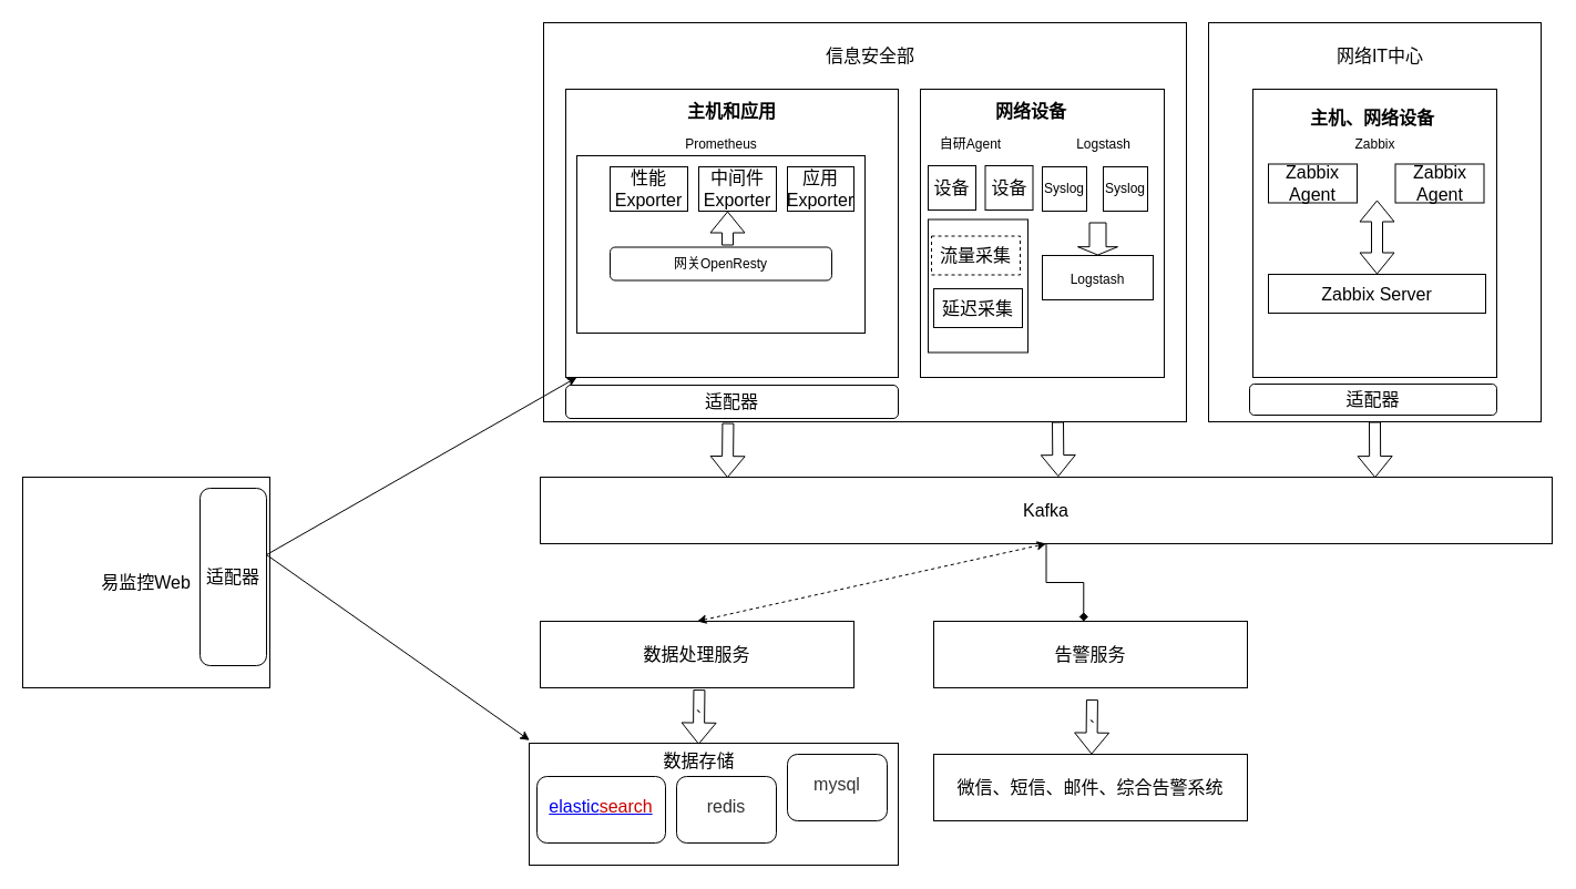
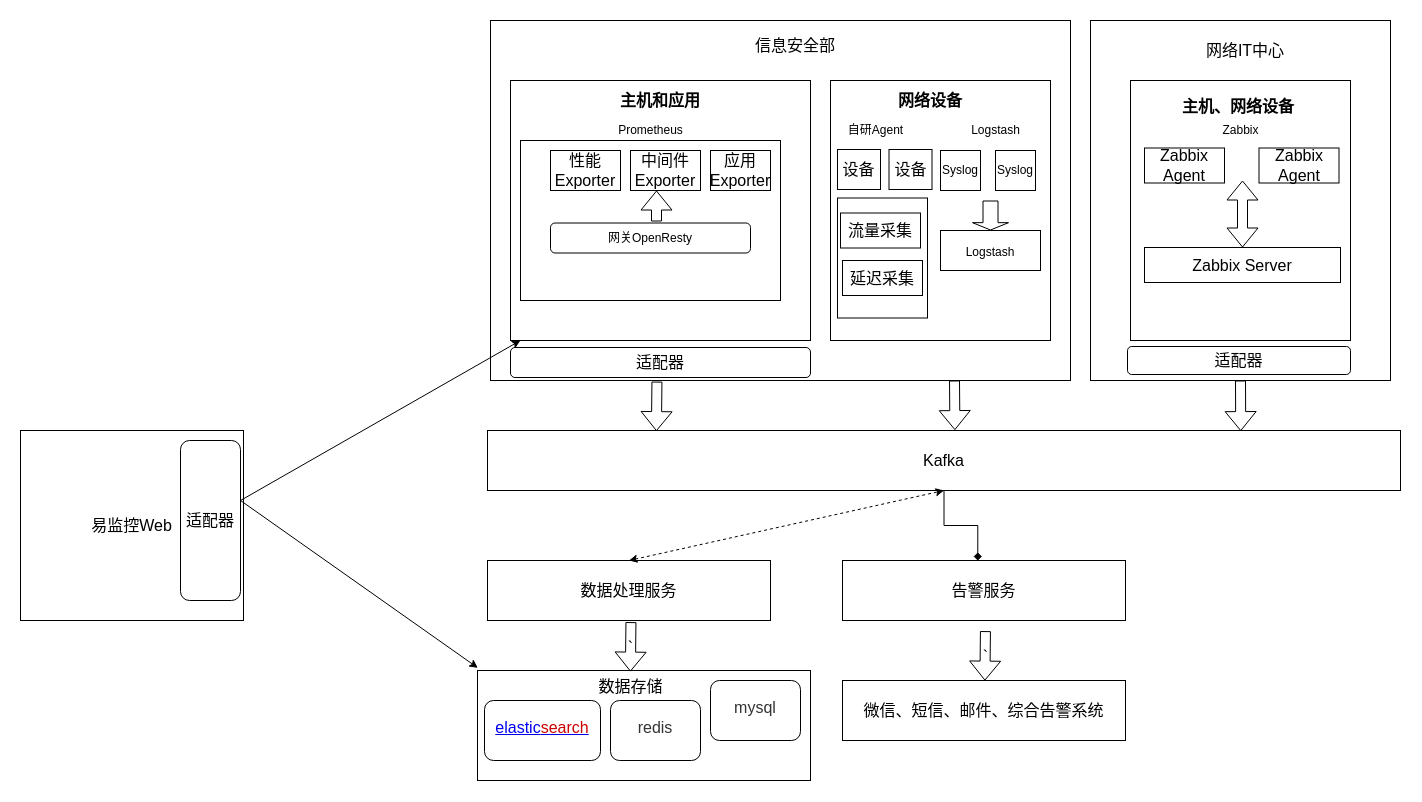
  <mxCell id="0" />
  <mxCell id="1" parent="0" />
  <mxCell id="2" value="数据存储" style="rounded=0;whiteSpace=wrap;html=1;labelBackgroundColor=none;fontSize=16;" parent="1" vertex="1"><mxGeometry x="477" y="670" width="333" height="110" as="geometry" /></mxCell>
  <mxCell id="3" value="" style="rounded=0;whiteSpace=wrap;html=1;fontSize=16;labelBorderColor=#000000;labelBackgroundColor=#99CCFF;" parent="1" vertex="1"><mxGeometry x="837" y="140" width="103" height="57" as="geometry" /></mxCell>
  <mxCell id="4" value="" style="rounded=0;whiteSpace=wrap;html=1;labelBackgroundColor=none;fontSize=16;" parent="1" vertex="1"><mxGeometry x="490" y="20" width="580" height="360" as="geometry" /></mxCell>
  <mxCell id="5" value="" style="rounded=0;whiteSpace=wrap;html=1;" parent="1" vertex="1"><mxGeometry x="830" y="80" width="220" height="260" as="geometry" /></mxCell>
  <mxCell id="6" value="" style="rounded=0;whiteSpace=wrap;html=1;fontSize=16;labelBorderColor=#000000;labelBackgroundColor=#99CCFF;" parent="1" vertex="1"><mxGeometry x="837" y="197.5" width="90" height="120" as="geometry" /></mxCell>
  <mxCell id="7" value="" style="rounded=0;whiteSpace=wrap;html=1;" parent="1" vertex="1"><mxGeometry x="510" y="80" width="300" height="260" as="geometry" /></mxCell>
  <mxCell id="8" value="" style="rounded=0;whiteSpace=wrap;html=1;" parent="1" vertex="1"><mxGeometry x="520" y="140" width="260" height="160" as="geometry" /></mxCell>
  <mxCell id="9" value="Prometheus" style="text;html=1;resizable=0;autosize=1;align=center;verticalAlign=middle;points=[];fillColor=none;strokeColor=none;rounded=0;" parent="1" vertex="1"><mxGeometry x="610" y="120" width="80" height="20" as="geometry" /></mxCell>
  <mxCell id="10" value="主机和应用" style="text;html=1;strokeColor=none;fillColor=none;align=center;verticalAlign=middle;whiteSpace=wrap;rounded=0;fontStyle=1;fontSize=16;" parent="1" vertex="1"><mxGeometry x="560" y="90" width="200" height="20" as="geometry" /></mxCell>
  <mxCell id="11" value="网络设备" style="text;html=1;strokeColor=none;fillColor=none;align=center;verticalAlign=middle;whiteSpace=wrap;rounded=0;fontStyle=1;fontSize=16;" parent="1" vertex="1"><mxGeometry x="830" y="90" width="200" height="20" as="geometry" /></mxCell>
  <mxCell id="12" value="自研Agent" style="text;html=1;resizable=0;autosize=1;align=center;verticalAlign=middle;points=[];fillColor=none;strokeColor=none;rounded=0;" parent="1" vertex="1"><mxGeometry x="840" y="120" width="70" height="20" as="geometry" /></mxCell>
  <mxCell id="13" value="Syslog" style="whiteSpace=wrap;html=1;aspect=fixed;" parent="1" vertex="1"><mxGeometry x="940" y="150" width="40" height="40" as="geometry" /></mxCell>
- <mxCell id="14" value="流量采集" style="rounded=0;whiteSpace=wrap;html=1;labelBackgroundColor=none;fontSize=16;dashed=1;" parent="1" vertex="1"><mxGeometry x="840" y="212.5" width="80" height="35" as="geometry" /></mxCell>
+ <mxCell id="14" value="流量采集" style="rounded=0;whiteSpace=wrap;html=1;labelBackgroundColor=none;fontSize=16;" parent="1" vertex="1"><mxGeometry x="840" y="212.5" width="80" height="35" as="geometry" /></mxCell>
  <mxCell id="15" value="延迟采集" style="rounded=0;whiteSpace=wrap;html=1;labelBackgroundColor=none;fontSize=16;" parent="1" vertex="1"><mxGeometry x="842" y="260" width="80" height="35" as="geometry" /></mxCell>
  <mxCell id="16" value="&lt;span style=&quot;white-space: normal&quot;&gt;Logstash&lt;/span&gt;" style="text;html=1;resizable=0;autosize=1;align=center;verticalAlign=middle;points=[];fillColor=none;strokeColor=none;rounded=0;" parent="1" vertex="1"><mxGeometry x="965" y="120" width="60" height="20" as="geometry" /></mxCell>
  <mxCell id="17" value="&lt;h3 class=&quot;t c-gap-bottom-small&quot; style=&quot;margin: 0px 0px 5px ; padding: 0px ; list-style: none ; font-weight: 400 ; font-size: medium ; line-height: 1.54 ; color: rgb(51 , 51 , 51) ; font-family: &amp;#34;arial&amp;#34; ; background-color: rgb(255 , 255 , 255)&quot;&gt;&lt;a href=&quot;http://www.baidu.com/link?url=Patz7pVw6jlj_wjHwC4qsotqkCy5nVoedUmPy4fyY0b3_rsEfYVRh3n2yjOwKgi9QKzBwg7pm7ycduqjZHEXiNnXNNAVjFWL_WOg4zGzB_a&quot; target=&quot;_blank&quot;&gt;elastic&lt;span style=&quot;color: rgb(204 , 0 , 0)&quot;&gt;search&lt;/span&gt;&lt;/a&gt;&lt;/h3&gt;" style="rounded=1;whiteSpace=wrap;html=1;labelBackgroundColor=none;fontSize=16;" parent="1" vertex="1"><mxGeometry x="484" y="700" width="116" height="60" as="geometry" /></mxCell>
  <mxCell id="18" value="数据处理服务" style="rounded=0;whiteSpace=wrap;html=1;labelBackgroundColor=none;fontSize=16;" parent="1" vertex="1"><mxGeometry x="487" y="560" width="283" height="60" as="geometry" /></mxCell>
- <mxCell id="19" value="信息安全部" style="text;html=1;strokeColor=none;fillColor=none;align=center;verticalAlign=middle;whiteSpace=wrap;rounded=0;labelBackgroundColor=none;fontSize=16;" parent="1" vertex="1"><mxGeometry x="710" y="40" width="150" height="20" as="geometry" /></mxCell>
+ <mxCell id="19" value="信息安全部" style="text;html=1;strokeColor=none;fillColor=none;align=center;verticalAlign=middle;whiteSpace=wrap;rounded=0;labelBackgroundColor=none;fontSize=16;" parent="1" vertex="1"><mxGeometry x="720" y="35" width="150" height="20" as="geometry" /></mxCell>
  <mxCell id="20" value="" style="rounded=0;whiteSpace=wrap;html=1;labelBackgroundColor=none;fontSize=16;" parent="1" vertex="1"><mxGeometry x="1090" y="20" width="300" height="360" as="geometry" /></mxCell>
  <mxCell id="21" value="" style="rounded=0;whiteSpace=wrap;html=1;" parent="1" vertex="1"><mxGeometry x="1130" y="80" width="220" height="260" as="geometry" /></mxCell>
  <mxCell id="22" value="主机、网络设备" style="text;html=1;fontSize=16;fontStyle=1" parent="1" vertex="1"><mxGeometry x="1180" y="90" width="110" height="30" as="geometry" /></mxCell>
  <mxCell id="23" value="Zabbix" style="text;html=1;resizable=0;autosize=1;align=center;verticalAlign=middle;points=[];fillColor=none;strokeColor=none;rounded=0;" parent="1" vertex="1"><mxGeometry x="1215" y="120" width="50" height="20" as="geometry" /></mxCell>
  <mxCell id="24" value="Zabbix Agent" style="rounded=0;whiteSpace=wrap;html=1;labelBackgroundColor=none;fontSize=16;" parent="1" vertex="1"><mxGeometry x="1144" y="147.5" width="80" height="35" as="geometry" /></mxCell>
  <mxCell id="25" value="Zabbix Server" style="rounded=0;whiteSpace=wrap;html=1;labelBackgroundColor=none;fontSize=16;" parent="1" vertex="1"><mxGeometry x="1144" y="247" width="196" height="35" as="geometry" /></mxCell>
  <mxCell id="26" style="edgeStyle=orthogonalEdgeStyle;rounded=0;orthogonalLoop=1;jettySize=auto;html=1;entryX=0.478;entryY=0.003;entryDx=0;entryDy=0;entryPerimeter=0;fontSize=16;endArrow=diamond;" parent="1" source="27" target="34" edge="1"><mxGeometry relative="1" as="geometry" /></mxCell>
  <mxCell id="27" value="Kafka" style="rounded=0;whiteSpace=wrap;html=1;labelBackgroundColor=none;fontSize=16;" parent="1" vertex="1"><mxGeometry x="487" y="430" width="913" height="60" as="geometry" /></mxCell>
  <mxCell id="28" value="" style="shape=flexArrow;endArrow=classic;html=1;fontSize=16;exitX=0.287;exitY=1.003;exitDx=0;exitDy=0;exitPerimeter=0;entryX=0.185;entryY=0.01;entryDx=0;entryDy=0;entryPerimeter=0;" parent="1" source="4" target="27" edge="1"><mxGeometry width="50" height="50" relative="1" as="geometry"><mxPoint x="650" y="400" as="sourcePoint" /><mxPoint x="700" y="350" as="targetPoint" /></mxGeometry></mxCell>
  <mxCell id="29" value="" style="shape=flexArrow;endArrow=classic;html=1;fontSize=16;entryX=0.185;entryY=0.01;entryDx=0;entryDy=0;entryPerimeter=0;" parent="1" edge="1"><mxGeometry width="50" height="50" relative="1" as="geometry"><mxPoint x="954" y="380" as="sourcePoint" /><mxPoint x="954.405" y="429.6" as="targetPoint" /></mxGeometry></mxCell>
  <mxCell id="30" value="" style="shape=flexArrow;endArrow=classic;html=1;fontSize=16;exitX=0.5;exitY=1;exitDx=0;exitDy=0;entryX=0.825;entryY=0.01;entryDx=0;entryDy=0;entryPerimeter=0;" parent="1" source="20" target="27" edge="1"><mxGeometry width="50" height="50" relative="1" as="geometry"><mxPoint x="1267.46" y="360.02" as="sourcePoint" /><mxPoint x="1250" y="440" as="targetPoint" /></mxGeometry></mxCell>
  <mxCell id="31" value="适配器" style="rounded=1;whiteSpace=wrap;html=1;labelBackgroundColor=none;fontSize=16;" parent="1" vertex="1"><mxGeometry x="1127" y="346" width="223" height="28" as="geometry" /></mxCell>
  <mxCell id="32" value="适配器" style="rounded=1;whiteSpace=wrap;html=1;labelBackgroundColor=none;fontSize=16;" parent="1" vertex="1"><mxGeometry x="510" y="347" width="300" height="30" as="geometry" /></mxCell>
  <mxCell id="33" value="" style="endArrow=classic;startArrow=classic;html=1;fontSize=16;exitX=0.5;exitY=0;exitDx=0;exitDy=0;entryX=0.5;entryY=1;entryDx=0;entryDy=0;dashed=1;" parent="1" source="18" target="27" edge="1"><mxGeometry width="50" height="50" relative="1" as="geometry"><mxPoint x="620" y="580" as="sourcePoint" /><mxPoint x="670" y="530" as="targetPoint" /></mxGeometry></mxCell>
  <mxCell id="34" value="告警服务" style="rounded=0;whiteSpace=wrap;html=1;labelBackgroundColor=none;fontSize=16;" parent="1" vertex="1"><mxGeometry x="842" y="560" width="283" height="60" as="geometry" /></mxCell>
  <mxCell id="35" value="微信、短信、邮件、综合告警系统" style="rounded=0;whiteSpace=wrap;html=1;labelBackgroundColor=none;fontSize=16;" parent="1" vertex="1"><mxGeometry x="842" y="680" width="283" height="60" as="geometry" /></mxCell>
  <mxCell id="36" value="`" style="shape=flexArrow;endArrow=classic;html=1;fontSize=16;exitX=0.287;exitY=1.003;exitDx=0;exitDy=0;exitPerimeter=0;entryX=0.185;entryY=0.01;entryDx=0;entryDy=0;entryPerimeter=0;" parent="1" edge="1"><mxGeometry width="50" height="50" relative="1" as="geometry"><mxPoint x="984.96" y="630.58" as="sourcePoint" /><mxPoint x="984.405" y="680.1" as="targetPoint" /></mxGeometry></mxCell>
  <mxCell id="37" value="网络IT中心" style="text;html=1;strokeColor=none;fillColor=none;align=center;verticalAlign=middle;whiteSpace=wrap;rounded=0;labelBackgroundColor=none;fontSize=16;" parent="1" vertex="1"><mxGeometry x="1170" y="40" width="150" height="20" as="geometry" /></mxCell>
  <mxCell id="38" value="网关OpenResty" style="rounded=1;whiteSpace=wrap;html=1;" parent="1" vertex="1"><mxGeometry x="550" y="222.5" width="200" height="30" as="geometry" /></mxCell>
  <mxCell id="39" value="&lt;h3 class=&quot;t c-gap-bottom-small&quot; style=&quot;margin: 0px 0px 5px ; padding: 0px ; list-style: none ; font-weight: 400 ; font-size: medium ; line-height: 1.54 ; color: rgb(51 , 51 , 51) ; font-family: &amp;#34;arial&amp;#34; ; background-color: rgb(255 , 255 , 255)&quot;&gt;redis&lt;/h3&gt;" style="rounded=1;whiteSpace=wrap;html=1;labelBackgroundColor=none;fontSize=16;" parent="1" vertex="1"><mxGeometry x="610" y="700" width="90" height="60" as="geometry" /></mxCell>
  <mxCell id="40" value="&lt;h3 class=&quot;t c-gap-bottom-small&quot; style=&quot;margin: 0px 0px 5px ; padding: 0px ; list-style: none ; font-weight: 400 ; font-size: medium ; line-height: 1.54 ; color: rgb(51 , 51 , 51) ; font-family: &amp;#34;arial&amp;#34; ; background-color: rgb(255 , 255 , 255)&quot;&gt;mysql&lt;/h3&gt;" style="rounded=1;whiteSpace=wrap;html=1;labelBackgroundColor=none;fontSize=16;" parent="1" vertex="1"><mxGeometry x="710" y="680" width="90" height="60" as="geometry" /></mxCell>
  <mxCell id="41" value="Syslog" style="whiteSpace=wrap;html=1;aspect=fixed;" parent="1" vertex="1"><mxGeometry x="995" y="150" width="40" height="40" as="geometry" /></mxCell>
  <mxCell id="42" value="&lt;span style=&quot;font-size: 12px ; white-space: normal&quot;&gt;Logstash&lt;/span&gt;" style="rounded=0;whiteSpace=wrap;html=1;labelBackgroundColor=none;fontSize=16;" parent="1" vertex="1"><mxGeometry x="940" y="230" width="100" height="40" as="geometry" /></mxCell>
  <mxCell id="43" value="Zabbix Agent" style="rounded=0;whiteSpace=wrap;html=1;labelBackgroundColor=none;fontSize=16;" parent="1" vertex="1"><mxGeometry x="1258.5" y="147.5" width="80" height="35" as="geometry" /></mxCell>
  <mxCell id="44" value="" style="shape=flexArrow;endArrow=classic;html=1;fontSize=16;width=15;startSize=2.11;endSize=2.11;" parent="1" edge="1"><mxGeometry width="50" height="50" relative="1" as="geometry"><mxPoint x="990" y="200" as="sourcePoint" /><mxPoint x="990" y="230" as="targetPoint" /></mxGeometry></mxCell>
  <mxCell id="45" value="性能Exporter" style="rounded=0;whiteSpace=wrap;html=1;labelBackgroundColor=none;fontSize=16;" parent="1" vertex="1"><mxGeometry x="550" y="150" width="70" height="40" as="geometry" /></mxCell>
  <mxCell id="46" value="中间件Exporter&lt;span style=&quot;color: rgba(0 , 0 , 0 , 0) ; font-family: monospace ; font-size: 0px ; white-space: nowrap&quot;&gt;%3CmxGraphModel%3E%3Croot%3E%3CmxCell%20id%3D%220%22%2F%3E%3CmxCell%20id%3D%221%22%20parent%3D%220%22%2F%3E%3CmxCell%20id%3D%222%22%20value%3D%22%E6%80%A7%E8%83%BDExporter%22%20style%3D%22rounded%3D0%3BwhiteSpace%3Dwrap%3Bhtml%3D1%3BlabelBackgroundColor%3Dnone%3BfontSize%3D16%3B%22%20vertex%3D%221%22%20parent%3D%221%22%3E%3CmxGeometry%20x%3D%22110%22%20y%3D%22100%22%20width%3D%2270%22%20height%3D%2240%22%20as%3D%22geometry%22%2F%3E%3C%2FmxCell%3E%3C%2Froot%3E%3C%2FmxGraphModel%3E&lt;/span&gt;" style="rounded=0;whiteSpace=wrap;html=1;labelBackgroundColor=none;fontSize=16;" parent="1" vertex="1"><mxGeometry x="630" y="150" width="70" height="40" as="geometry" /></mxCell>
  <mxCell id="47" value="应用Exporter&lt;span style=&quot;color: rgba(0 , 0 , 0 , 0) ; font-family: monospace ; font-size: 0px ; white-space: nowrap&quot;&gt;%3CmxGraphModel%3E%3Croot%3E%3CmxCell%20id%3D%220%22%2F%3E%3CmxCell%20id%3D%221%22%20parent%3D%220%22%2F%3E%3CmxCell%20id%3D%222%22%20value%3D%22%E6%80%A7%E8%83%BDExporter%22%20style%3D%22rounded%3D0%3BwhiteSpace%3Dwrap%3Bhtml%3D1%3BlabelBackgroundColor%3Dnone%3BfontSize%3D16%3B%22%20vertex%3D%221%22%20parent%3D%221%22%3E%3CmxGeometry%20x%3D%22110%22%20y%3D%22100%22%20width%3D%2270%22%20height%3D%2240%22%20as%3D%22geometry%22%2F%3E%3C%2FmxCell%3E%3C%2Froot%3E%3C%2FmxGraphModel%3E&lt;/span&gt;" style="rounded=0;whiteSpace=wrap;html=1;labelBackgroundColor=none;fontSize=16;" parent="1" vertex="1"><mxGeometry x="710" y="150" width="60" height="40" as="geometry" /></mxCell>
  <mxCell id="48" value="" style="shape=flexArrow;endArrow=classic;html=1;fontSize=16;" parent="1" edge="1"><mxGeometry width="50" height="50" relative="1" as="geometry"><mxPoint x="656" y="221" as="sourcePoint" /><mxPoint x="656" y="190" as="targetPoint" /></mxGeometry></mxCell>
  <mxCell id="49" value="" style="shape=flexArrow;endArrow=classic;startArrow=classic;html=1;fontSize=16;" parent="1" source="25" edge="1"><mxGeometry width="50" height="50" relative="1" as="geometry"><mxPoint x="1242" y="189.289" as="sourcePoint" /><mxPoint x="1242" y="180" as="targetPoint" /></mxGeometry></mxCell>
  <mxCell id="50" value="设备" style="rounded=0;whiteSpace=wrap;html=1;labelBackgroundColor=none;fontSize=16;" parent="1" vertex="1"><mxGeometry x="837" y="149" width="43" height="40" as="geometry" /></mxCell>
  <mxCell id="51" value="设备" style="rounded=0;whiteSpace=wrap;html=1;labelBackgroundColor=none;fontSize=16;" parent="1" vertex="1"><mxGeometry x="888.5" y="149" width="43" height="40" as="geometry" /></mxCell>
  <mxCell id="52" value="数据存储" style="text;html=1;strokeColor=none;fillColor=none;align=center;verticalAlign=middle;whiteSpace=wrap;rounded=0;labelBackgroundColor=none;fontSize=16;" parent="1" vertex="1"><mxGeometry x="574.5" y="676" width="111" height="20" as="geometry" /></mxCell>
  <mxCell id="53" value="易监控Web" style="rounded=0;whiteSpace=wrap;html=1;labelBackgroundColor=none;fontSize=16;" vertex="1" parent="1"><mxGeometry x="20" y="430" width="223" height="190" as="geometry" /></mxCell>
  <mxCell id="54" value="适配器" style="rounded=1;whiteSpace=wrap;html=1;labelBackgroundColor=none;fontSize=16;" vertex="1" parent="1"><mxGeometry x="180" y="440" width="60" height="160" as="geometry" /></mxCell>
  <mxCell id="55" value="" style="endArrow=classic;html=1;fontSize=16;entryX=0.033;entryY=1;entryDx=0;entryDy=0;entryPerimeter=0;" edge="1" parent="1" target="7"><mxGeometry width="50" height="50" relative="1" as="geometry"><mxPoint x="240" y="500" as="sourcePoint" /><mxPoint x="290" y="450" as="targetPoint" /></mxGeometry></mxCell>
  <mxCell id="56" value="" style="endArrow=classic;html=1;fontSize=16;entryX=0.001;entryY=-0.024;entryDx=0;entryDy=0;entryPerimeter=0;" edge="1" parent="1" target="2"><mxGeometry width="50" height="50" relative="1" as="geometry"><mxPoint x="240" y="500" as="sourcePoint" /><mxPoint x="290" y="490" as="targetPoint" /></mxGeometry></mxCell>
  <mxCell id="57" value="`" style="shape=flexArrow;endArrow=classic;html=1;fontSize=16;exitX=0.287;exitY=1.003;exitDx=0;exitDy=0;exitPerimeter=0;entryX=0.185;entryY=0.01;entryDx=0;entryDy=0;entryPerimeter=0;" edge="1" parent="1"><mxGeometry width="50" height="50" relative="1" as="geometry"><mxPoint x="630.46" y="621.58" as="sourcePoint" /><mxPoint x="629.905" y="671.1" as="targetPoint" /></mxGeometry></mxCell>
